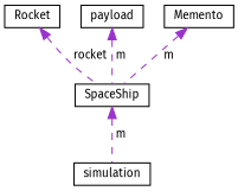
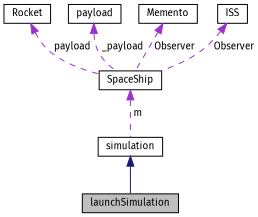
  digraph {
    fontname="Fira Sans"
    node [color=black fillcolor=white fontname="Fira Sans" fontsize=10 shape=record style=filled]
    edge [color=darkorchid3 dir=back fontname="Fira Sans" fontsize=10 labelfontname=Helvetica labelfontsize=10 style=dashed]
+   n1 [fillcolor=grey75 fontcolor=black height=0.2 label=launchSimulation width=0.4]
    n2 [height=0.2 label=simulation width=0.4]
    n3 [height=0.2 label=SpaceShip width=0.4]
    n4 [height=0.2 label=Rocket width=0.4]
    n5 [height=0.2 label=payload width=0.4]
    n6 [height=0.2 label=Memento width=0.4]
+   n7 [height=0.2 label=ISS width=0.4]
+   n2 -> n1 [color=midnightblue style=solid]
    n3 -> n2 [label=" m"]
-   n4 -> n3 [label=" rocket"]
-   n5 -> n3 [label=" m"]
-   n6 -> n3 [label=" m"]
+   n4 -> n3 [label=" payload"]
+   n5 -> n3 [label=" _payload"]
+   n6 -> n3 [label=" Observer"]
+   n7 -> n3 [label=" Observer"]
  }
